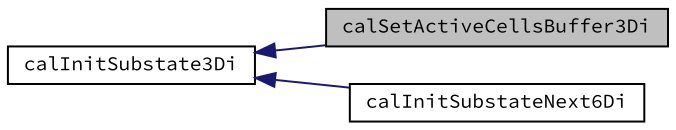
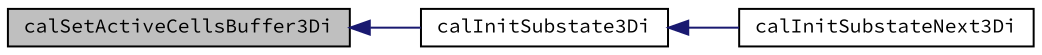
  digraph {
    fontname="Source Code Pro"
    rankdir=LR
    node [color=black fillcolor=white fontname="Source Code Pro" fontsize=10 shape=record style=filled]
    edge [color=midnightblue dir=back fontname="Source Code Pro" fontsize=10 labelfontname=Helvetica labelfontsize=10 style=solid]
    n1 [fillcolor=grey75 fontcolor=black height=0.2 label=calSetActiveCellsBuffer3Di width=0.4]
    n2 [height=0.2 label=calInitSubstate3Di width=0.4]
-   n3 [height=0.2 label=calInitSubstateNext6Di width=0.4]
-   n2 -> n1
+   n3 [height=0.2 label=calInitSubstateNext3Di width=0.4]
+   n1 -> n2
    n2 -> n3
  }
